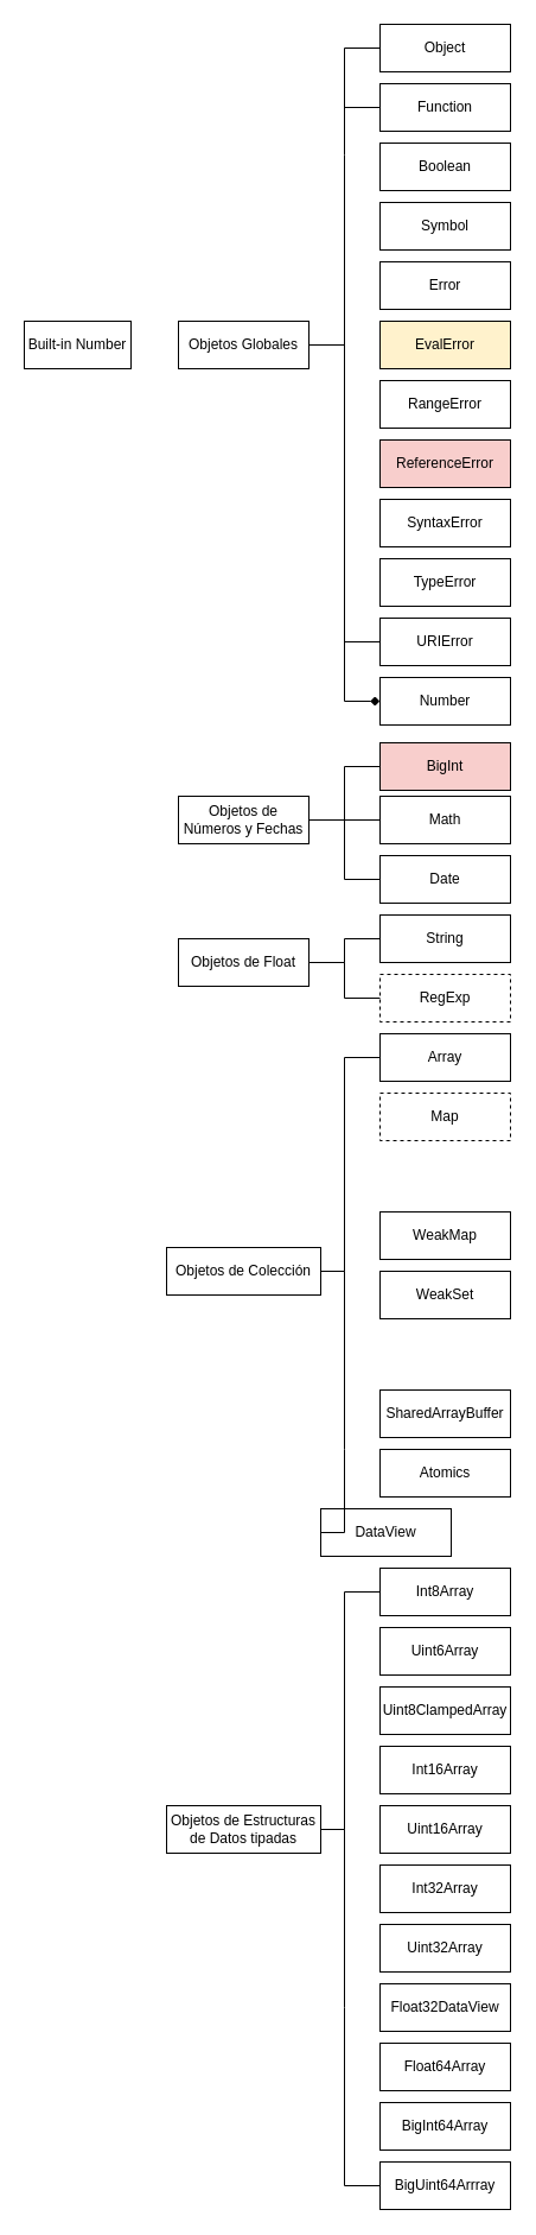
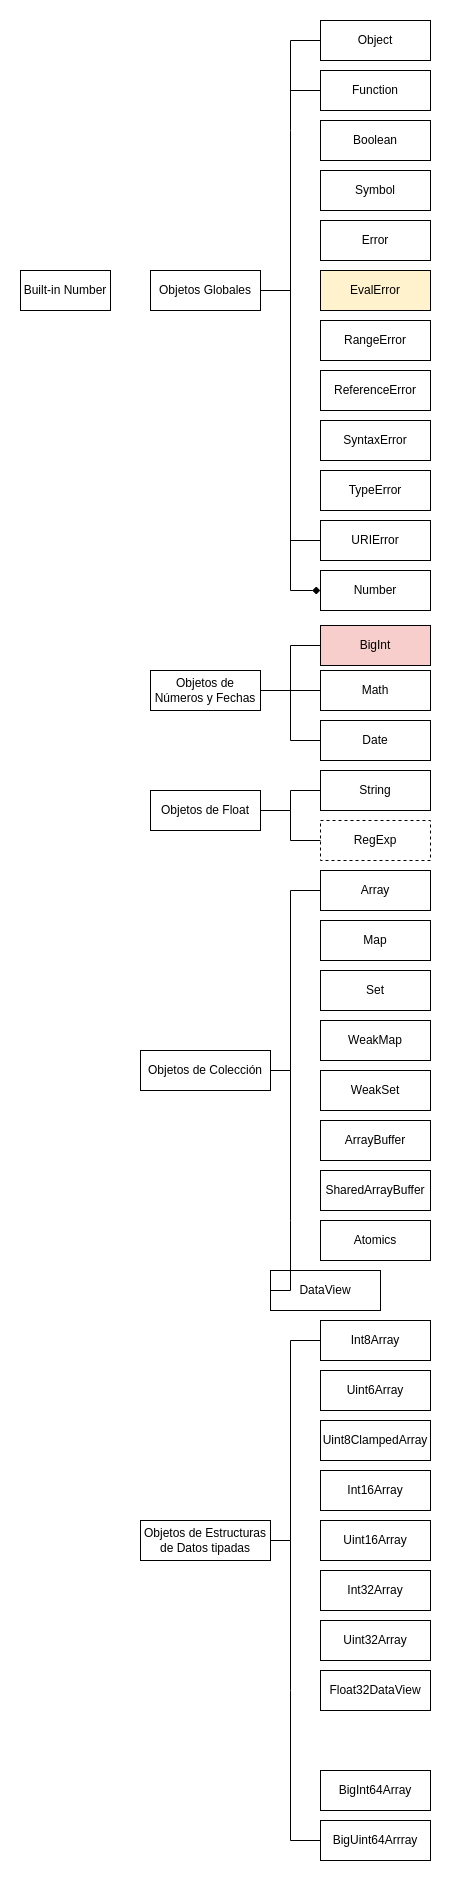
  <mxCell id="0" />
  <mxCell id="1" parent="0" />
  <mxCell id="2" value="Built-in Number" style="rounded=0;whiteSpace=wrap;html=1;" parent="1" vertex="1"><mxGeometry x="20" y="270" width="90" height="40" as="geometry" /></mxCell>
  <mxCell id="3" value="Objetos Globales" style="rounded=0;whiteSpace=wrap;html=1;" parent="1" vertex="1"><mxGeometry x="150" y="270" width="110" height="40" as="geometry" /></mxCell>
  <mxCell id="4" value="Objetos de Números y Fechas" style="rounded=0;whiteSpace=wrap;html=1;" parent="1" vertex="1"><mxGeometry x="150" y="670" width="110" height="40" as="geometry" /></mxCell>
  <mxCell id="5" value="Objetos de Float" style="rounded=0;whiteSpace=wrap;html=1;" parent="1" vertex="1"><mxGeometry x="150" y="790" width="110" height="40" as="geometry" /></mxCell>
  <mxCell id="6" value="Objetos de Colección" style="rounded=0;whiteSpace=wrap;html=1;" parent="1" vertex="1"><mxGeometry x="140" y="1050" width="130" height="40" as="geometry" /></mxCell>
  <mxCell id="7" value="Objetos de Estructuras de Datos tipadas" style="rounded=0;whiteSpace=wrap;html=1;" parent="1" vertex="1"><mxGeometry x="140" y="1520" width="130" height="40" as="geometry" /></mxCell>
  <mxCell id="8" value="Object" style="rounded=0;whiteSpace=wrap;html=1;" parent="1" vertex="1"><mxGeometry x="320" y="20" width="110" height="40" as="geometry" /></mxCell>
  <mxCell id="9" value="Function" style="rounded=0;whiteSpace=wrap;html=1;" parent="1" vertex="1"><mxGeometry x="320" y="70" width="110" height="40" as="geometry" /></mxCell>
  <mxCell id="10" value="Boolean" style="rounded=0;whiteSpace=wrap;html=1;" parent="1" vertex="1"><mxGeometry x="320" y="120" width="110" height="40" as="geometry" /></mxCell>
  <mxCell id="11" value="Symbol" style="rounded=0;whiteSpace=wrap;html=1;" parent="1" vertex="1"><mxGeometry x="320" y="170" width="110" height="40" as="geometry" /></mxCell>
  <mxCell id="12" value="Error" style="rounded=0;whiteSpace=wrap;html=1;" parent="1" vertex="1"><mxGeometry x="320" y="220" width="110" height="40" as="geometry" /></mxCell>
  <mxCell id="13" value="EvalError" style="rounded=0;whiteSpace=wrap;html=1;fillColor=#fff2cc;" parent="1" vertex="1"><mxGeometry x="320" y="270" width="110" height="40" as="geometry" /></mxCell>
  <mxCell id="14" value="RangeError" style="rounded=0;whiteSpace=wrap;html=1;" parent="1" vertex="1"><mxGeometry x="320" y="320" width="110" height="40" as="geometry" /></mxCell>
- <mxCell id="15" value="ReferenceError" style="rounded=0;whiteSpace=wrap;html=1;fillColor=#f8cecc;" parent="1" vertex="1"><mxGeometry x="320" y="370" width="110" height="40" as="geometry" /></mxCell>
+ <mxCell id="15" value="ReferenceError" style="rounded=0;whiteSpace=wrap;html=1;" parent="1" vertex="1"><mxGeometry x="320" y="370" width="110" height="40" as="geometry" /></mxCell>
  <mxCell id="16" value="SyntaxError" style="rounded=0;whiteSpace=wrap;html=1;" parent="1" vertex="1"><mxGeometry x="320" y="420" width="110" height="40" as="geometry" /></mxCell>
  <mxCell id="17" value="TypeError" style="rounded=0;whiteSpace=wrap;html=1;" parent="1" vertex="1"><mxGeometry x="320" y="470" width="110" height="40" as="geometry" /></mxCell>
  <mxCell id="18" value="URIError" style="rounded=0;whiteSpace=wrap;html=1;" parent="1" vertex="1"><mxGeometry x="320" y="520" width="110" height="40" as="geometry" /></mxCell>
  <mxCell id="19" value="" style="endArrow=none;html=1;rounded=0;entryX=0;entryY=0.5;entryDx=0;entryDy=0;exitX=1;exitY=0.5;exitDx=0;exitDy=0;" parent="1" source="3" target="8" edge="1"><mxGeometry width="50" height="50" relative="1" as="geometry"><mxPoint x="60" y="230" as="sourcePoint" /><mxPoint x="110" y="180" as="targetPoint" /><Array as="points"><mxPoint x="290" y="290" /><mxPoint x="290" y="130" /><mxPoint x="290" y="40" /></Array></mxGeometry></mxCell>
  <mxCell id="20" value="" style="endArrow=none;html=1;rounded=0;entryX=0;entryY=0.5;entryDx=0;entryDy=0;" parent="1" target="9" edge="1"><mxGeometry width="50" height="50" relative="1" as="geometry"><mxPoint x="290" y="90" as="sourcePoint" /><mxPoint x="110" y="180" as="targetPoint" /></mxGeometry></mxCell>
  <mxCell id="21" value="Number" style="rounded=0;whiteSpace=wrap;html=1;" parent="1" vertex="1"><mxGeometry x="320" y="570" width="110" height="40" as="geometry" /></mxCell>
  <mxCell id="22" value="BigInt" style="rounded=0;whiteSpace=wrap;html=1;fillColor=#f8cecc;" parent="1" vertex="1"><mxGeometry x="320" y="625" width="110" height="40" as="geometry" /></mxCell>
  <mxCell id="23" value="Math" style="rounded=0;whiteSpace=wrap;html=1;" parent="1" vertex="1"><mxGeometry x="320" y="670" width="110" height="40" as="geometry" /></mxCell>
  <mxCell id="24" value="Date" style="rounded=0;whiteSpace=wrap;html=1;" parent="1" vertex="1"><mxGeometry x="320" y="720" width="110" height="40" as="geometry" /></mxCell>
  <mxCell id="25" value="" style="endArrow=none;html=1;rounded=0;entryX=0;entryY=0.5;entryDx=0;entryDy=0;exitX=1;exitY=0.5;exitDx=0;exitDy=0;" parent="1" source="4" target="22" edge="1"><mxGeometry width="50" height="50" relative="1" as="geometry"><mxPoint x="250" y="810" as="sourcePoint" /><mxPoint x="300" y="760" as="targetPoint" /><Array as="points"><mxPoint x="290" y="690" /><mxPoint x="290" y="645" /></Array></mxGeometry></mxCell>
  <mxCell id="26" value="" style="endArrow=none;html=1;rounded=0;entryX=0;entryY=0.5;entryDx=0;entryDy=0;" parent="1" target="23" edge="1"><mxGeometry width="50" height="50" relative="1" as="geometry"><mxPoint x="290" y="690" as="sourcePoint" /><mxPoint x="310" y="640" as="targetPoint" /></mxGeometry></mxCell>
  <mxCell id="27" value="" style="endArrow=none;html=1;rounded=0;entryX=0;entryY=0.5;entryDx=0;entryDy=0;exitX=1;exitY=0.5;exitDx=0;exitDy=0;" parent="1" source="4" target="24" edge="1"><mxGeometry width="50" height="50" relative="1" as="geometry"><mxPoint x="270" y="700" as="sourcePoint" /><mxPoint x="330" y="655" as="targetPoint" /><Array as="points"><mxPoint x="290" y="690" /><mxPoint x="290" y="740" /></Array></mxGeometry></mxCell>
  <mxCell id="28" value="" style="endArrow=diamond;html=1;rounded=0;entryX=0;entryY=0.5;entryDx=0;entryDy=0;exitX=1;exitY=0.5;exitDx=0;exitDy=0;" parent="1" source="3" target="21" edge="1"><mxGeometry width="50" height="50" relative="1" as="geometry"><mxPoint x="270" y="300" as="sourcePoint" /><mxPoint x="330" y="50" as="targetPoint" /><Array as="points"><mxPoint x="290" y="290" /><mxPoint x="290" y="590" /></Array></mxGeometry></mxCell>
  <mxCell id="29" value="" style="endArrow=none;html=1;rounded=0;entryX=0;entryY=0.5;entryDx=0;entryDy=0;exitX=1;exitY=0.5;exitDx=0;exitDy=0;" parent="1" source="3" target="18" edge="1"><mxGeometry width="50" height="50" relative="1" as="geometry"><mxPoint x="270" y="300" as="sourcePoint" /><mxPoint x="330" y="600" as="targetPoint" /><Array as="points"><mxPoint x="290" y="290" /><mxPoint x="290" y="540" /></Array></mxGeometry></mxCell>
  <mxCell id="30" value="String" style="rounded=0;whiteSpace=wrap;html=1;" parent="1" vertex="1"><mxGeometry x="320" y="770" width="110" height="40" as="geometry" /></mxCell>
  <mxCell id="31" value="RegExp" style="rounded=0;whiteSpace=wrap;html=1;dashed=1;" parent="1" vertex="1"><mxGeometry x="320" y="820" width="110" height="40" as="geometry" /></mxCell>
  <mxCell id="32" value="" style="endArrow=none;html=1;rounded=0;exitX=1;exitY=0.5;exitDx=0;exitDy=0;entryX=0;entryY=0.5;entryDx=0;entryDy=0;" parent="1" source="5" target="31" edge="1"><mxGeometry width="50" height="50" relative="1" as="geometry"><mxPoint x="270" y="700" as="sourcePoint" /><mxPoint x="310" y="840" as="targetPoint" /><Array as="points"><mxPoint x="290" y="810" /><mxPoint x="290" y="840" /></Array></mxGeometry></mxCell>
  <mxCell id="33" value="" style="endArrow=none;html=1;rounded=0;exitX=1;exitY=0.5;exitDx=0;exitDy=0;entryX=0;entryY=0.5;entryDx=0;entryDy=0;" parent="1" source="5" target="30" edge="1"><mxGeometry width="50" height="50" relative="1" as="geometry"><mxPoint x="270" y="820" as="sourcePoint" /><mxPoint x="330" y="850" as="targetPoint" /><Array as="points"><mxPoint x="290" y="810" /><mxPoint x="290" y="790" /></Array></mxGeometry></mxCell>
  <mxCell id="34" value="Array" style="rounded=0;whiteSpace=wrap;html=1;" parent="1" vertex="1"><mxGeometry x="320" y="870" width="110" height="40" as="geometry" /></mxCell>
- <mxCell id="35" value="Map" style="rounded=0;whiteSpace=wrap;html=1;dashed=1;" parent="1" vertex="1"><mxGeometry x="320" y="920" width="110" height="40" as="geometry" /></mxCell>
+ <mxCell id="35" value="Map" style="rounded=0;whiteSpace=wrap;html=1;" parent="1" vertex="1"><mxGeometry x="320" y="920" width="110" height="40" as="geometry" /></mxCell>
+ <mxCell id="36" value="Set" style="rounded=0;whiteSpace=wrap;html=1;" parent="1" vertex="1"><mxGeometry x="320" y="970" width="110" height="40" as="geometry" /></mxCell>
  <mxCell id="37" value="WeakMap" style="rounded=0;whiteSpace=wrap;html=1;" parent="1" vertex="1"><mxGeometry x="320" y="1020" width="110" height="40" as="geometry" /></mxCell>
  <mxCell id="38" value="WeakSet" style="rounded=0;whiteSpace=wrap;html=1;" parent="1" vertex="1"><mxGeometry x="320" y="1070" width="110" height="40" as="geometry" /></mxCell>
+ <mxCell id="39" value="ArrayBuffer" style="rounded=0;whiteSpace=wrap;html=1;" parent="1" vertex="1"><mxGeometry x="320" y="1120" width="110" height="40" as="geometry" /></mxCell>
  <mxCell id="40" value="SharedArrayBuffer" style="rounded=0;whiteSpace=wrap;html=1;" parent="1" vertex="1"><mxGeometry x="320" y="1170" width="110" height="40" as="geometry" /></mxCell>
  <mxCell id="41" value="Atomics" style="rounded=0;whiteSpace=wrap;html=1;" parent="1" vertex="1"><mxGeometry x="320" y="1220" width="110" height="40" as="geometry" /></mxCell>
  <mxCell id="42" value="DataView" style="rounded=0;whiteSpace=wrap;html=1;" parent="1" vertex="1"><mxGeometry x="270" y="1270" width="110" height="40" as="geometry" /></mxCell>
  <mxCell id="43" value="" style="endArrow=none;html=1;rounded=0;exitX=1;exitY=0.5;exitDx=0;exitDy=0;entryX=0;entryY=0.5;entryDx=0;entryDy=0;" parent="1" source="6" target="34" edge="1"><mxGeometry width="50" height="50" relative="1" as="geometry"><mxPoint x="270" y="820" as="sourcePoint" /><mxPoint x="330" y="800" as="targetPoint" /><Array as="points"><mxPoint x="290" y="1070" /><mxPoint x="290" y="890" /></Array></mxGeometry></mxCell>
  <mxCell id="44" value="" style="endArrow=none;html=1;rounded=0;exitX=1;exitY=0.5;exitDx=0;exitDy=0;entryX=0;entryY=0.5;entryDx=0;entryDy=0;" parent="1" source="6" target="42" edge="1"><mxGeometry width="50" height="50" relative="1" as="geometry"><mxPoint x="280" y="1080" as="sourcePoint" /><mxPoint x="330" y="900" as="targetPoint" /><Array as="points"><mxPoint x="290" y="1070" /><mxPoint x="290" y="1220" /><mxPoint x="290" y="1290" /></Array></mxGeometry></mxCell>
  <mxCell id="45" value="Int8Array" style="rounded=0;whiteSpace=wrap;html=1;" vertex="1" parent="1"><mxGeometry x="320" y="1320" width="110" height="40" as="geometry" /></mxCell>
  <mxCell id="46" value="Uint6Array" style="rounded=0;whiteSpace=wrap;html=1;" vertex="1" parent="1"><mxGeometry x="320" y="1370" width="110" height="40" as="geometry" /></mxCell>
  <mxCell id="47" value="Uint8ClampedArray" style="rounded=0;whiteSpace=wrap;html=1;" vertex="1" parent="1"><mxGeometry x="320" y="1420" width="110" height="40" as="geometry" /></mxCell>
  <mxCell id="48" value="Int16Array" style="rounded=0;whiteSpace=wrap;html=1;" vertex="1" parent="1"><mxGeometry x="320" y="1470" width="110" height="40" as="geometry" /></mxCell>
  <mxCell id="49" value="Uint16Array" style="rounded=0;whiteSpace=wrap;html=1;" vertex="1" parent="1"><mxGeometry x="320" y="1520" width="110" height="40" as="geometry" /></mxCell>
  <mxCell id="50" value="Int32Array" style="rounded=0;whiteSpace=wrap;html=1;" vertex="1" parent="1"><mxGeometry x="320" y="1570" width="110" height="40" as="geometry" /></mxCell>
  <mxCell id="51" value="Uint32Array" style="rounded=0;whiteSpace=wrap;html=1;" vertex="1" parent="1"><mxGeometry x="320" y="1620" width="110" height="40" as="geometry" /></mxCell>
  <mxCell id="52" value="Float32DataView" style="rounded=0;whiteSpace=wrap;html=1;" vertex="1" parent="1"><mxGeometry x="320" y="1670" width="110" height="40" as="geometry" /></mxCell>
- <mxCell id="53" value="Float64Array" style="rounded=0;whiteSpace=wrap;html=1;" vertex="1" parent="1"><mxGeometry x="320" y="1720" width="110" height="40" as="geometry" /></mxCell>
  <mxCell id="54" value="BigInt64Array" style="rounded=0;whiteSpace=wrap;html=1;" vertex="1" parent="1"><mxGeometry x="320" y="1770" width="110" height="40" as="geometry" /></mxCell>
  <mxCell id="55" value="BigUint64Arrray" style="rounded=0;whiteSpace=wrap;html=1;" vertex="1" parent="1"><mxGeometry x="320" y="1820" width="110" height="40" as="geometry" /></mxCell>
  <mxCell id="56" value="" style="endArrow=none;html=1;rounded=0;exitX=1;exitY=0.5;exitDx=0;exitDy=0;entryX=0;entryY=0.5;entryDx=0;entryDy=0;" edge="1" parent="1" target="55"><mxGeometry width="50" height="50" relative="1" as="geometry"><mxPoint x="270" y="1540" as="sourcePoint" /><mxPoint x="320" y="1760" as="targetPoint" /><Array as="points"><mxPoint x="290" y="1540" /><mxPoint x="290" y="1690" /><mxPoint x="290" y="1840" /></Array></mxGeometry></mxCell>
  <mxCell id="57" value="" style="endArrow=none;html=1;rounded=0;entryX=0;entryY=0.5;entryDx=0;entryDy=0;" edge="1" parent="1"><mxGeometry width="50" height="50" relative="1" as="geometry"><mxPoint x="270" y="1540" as="sourcePoint" /><mxPoint x="320" y="1340" as="targetPoint" /><Array as="points"><mxPoint x="290" y="1540" /><mxPoint x="290" y="1340" /></Array></mxGeometry></mxCell>
